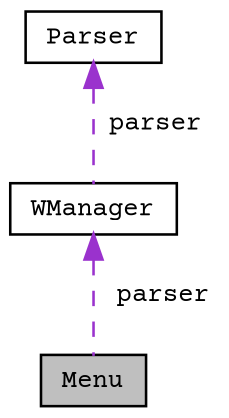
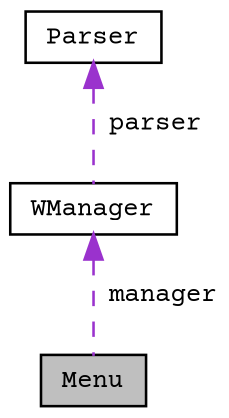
  digraph {
    fontname="Courier Prime"
    node [color=black fillcolor=white fontname="Courier Prime" fontsize=10 shape=record style=filled]
    edge [color=darkorchid3 dir=back fontname="Courier Prime" fontsize=10 labelfontname=Helvetica labelfontsize=10 style=dashed]
    n1 [fillcolor=grey75 fontcolor=black height=0.2 label=Menu width=0.4]
    n2 [height=0.2 label=WManager width=0.4]
    n3 [height=0.2 label=Parser width=0.4]
-   n2 -> n1 [label=" parser"]
+   n2 -> n1 [label=" manager"]
    n3 -> n2 [label=" parser"]
  }
